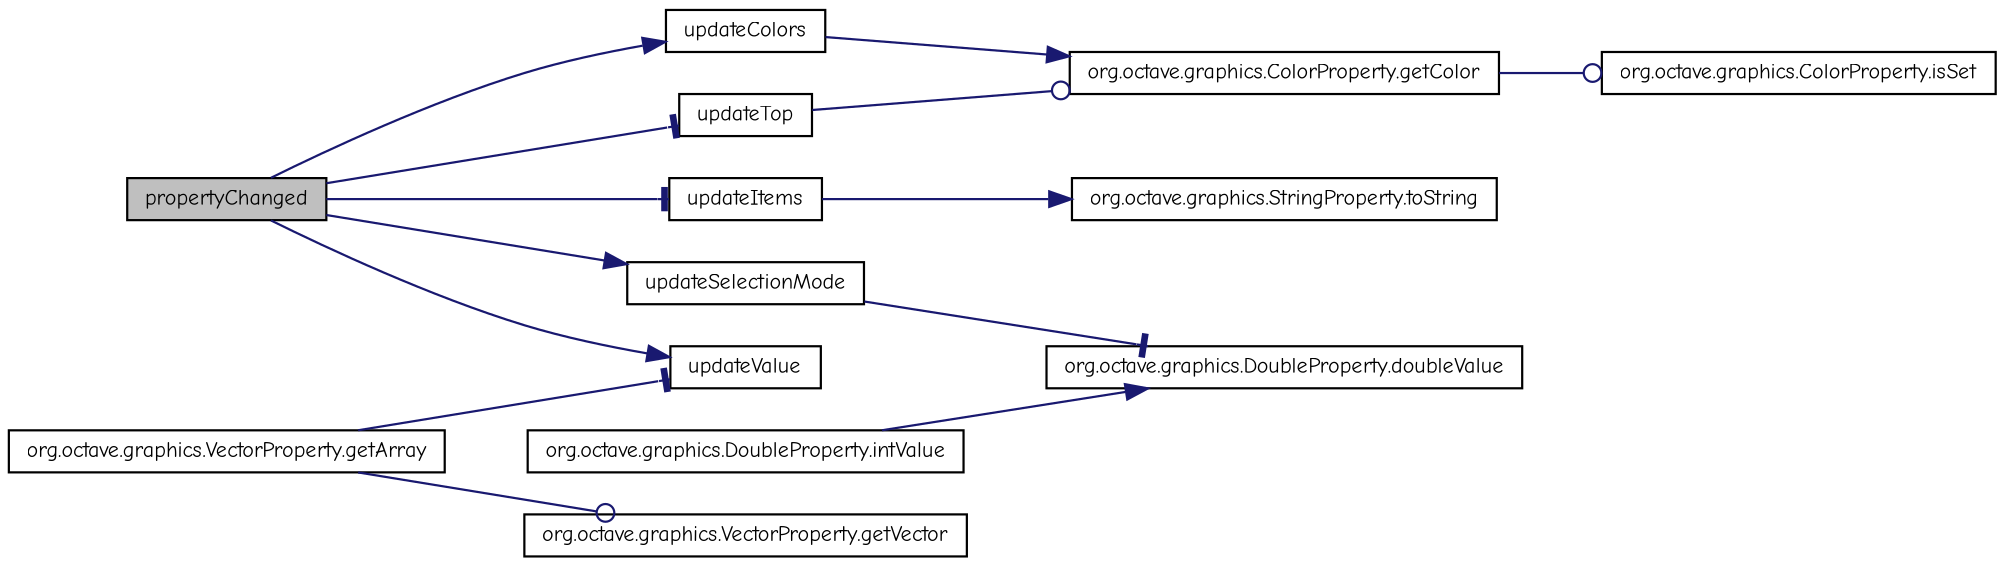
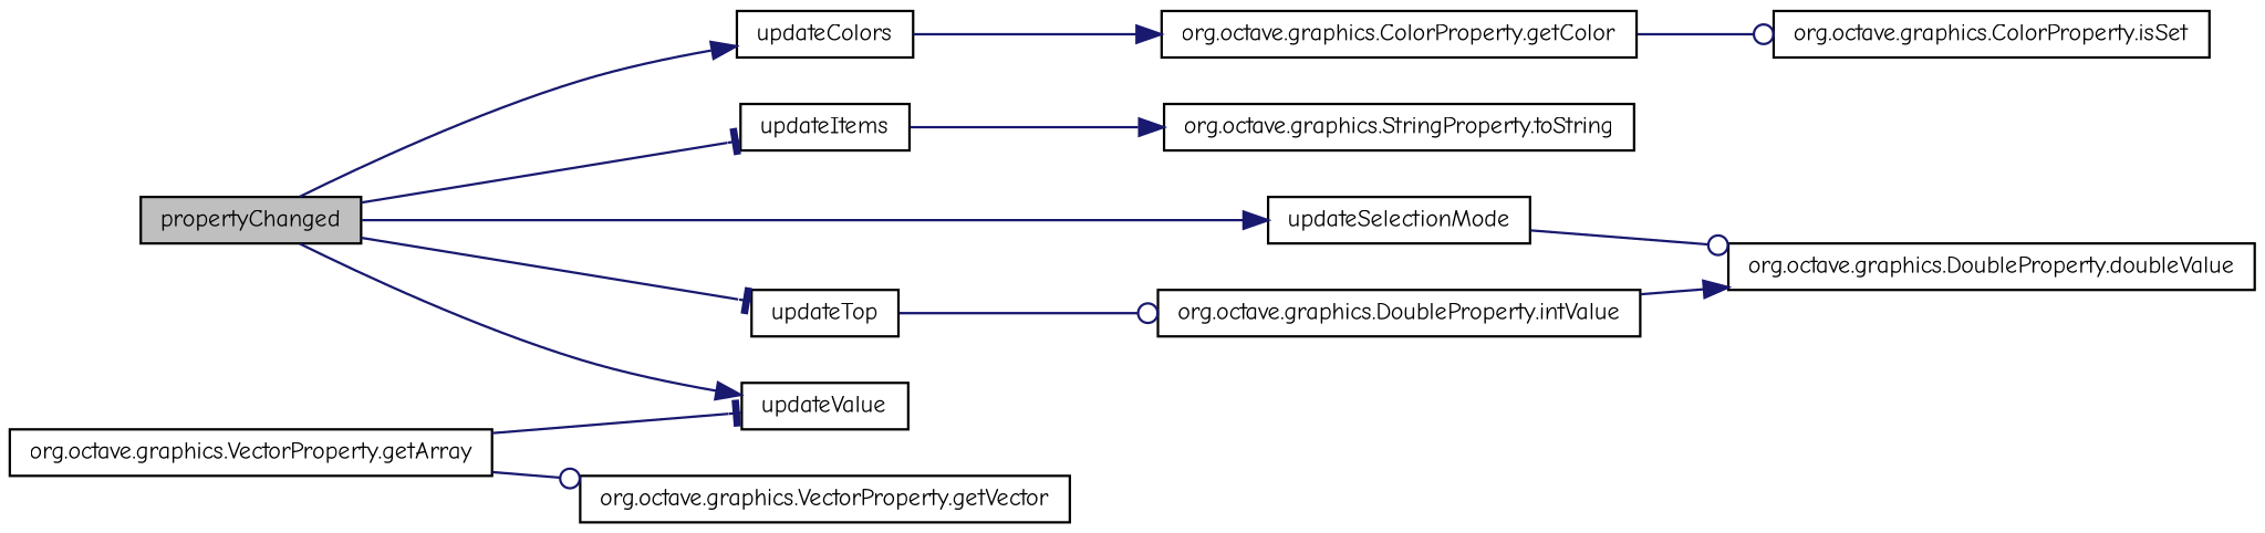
  digraph {
    fontname="Comic Neue"
    rankdir=LR
    node [color=black fillcolor=white fontname="Comic Neue" fontsize=10 shape=record style=filled]
    edge [arrowhead=normal color=midnightblue fontname="Comic Neue" fontsize=10 labelfontname=FreeSans labelfontsize=10 style=solid]
    n1 [fillcolor=grey75 fontcolor=black height=0.2 label=propertyChanged width=0.4]
    n2 [height=0.2 label=updateColors width=0.4]
    n3 [height=0.2 label=updateItems width=0.4]
    n4 [height=0.2 label=updateSelectionMode width=0.4]
    n5 [height=0.2 label=updateTop width=0.4]
    n6 [height=0.2 label=updateValue width=0.4]
    n7 [height=0.2 label="org.octave.graphics.ColorProperty.getColor" width=0.4]
    n8 [height=0.2 label="org.octave.graphics.StringProperty.toString" width=0.4]
    n9 [height=0.2 label="org.octave.graphics.DoubleProperty.doubleValue" width=0.4]
    n10 [height=0.2 label="org.octave.graphics.DoubleProperty.intValue" width=0.4]
    n11 [height=0.2 label="org.octave.graphics.ColorProperty.isSet" width=0.4]
    n12 [height=0.2 label="org.octave.graphics.VectorProperty.getArray" width=0.4]
    n13 [height=0.2 label="org.octave.graphics.VectorProperty.getVector" width=0.4]
    n1 -> n2
    n1 -> n3 [arrowhead=tee]
    n1 -> n4
    n1 -> n5 [arrowhead=tee]
    n1 -> n6
    n2 -> n7
    n3 -> n8
-   n4 -> n9 [arrowhead=tee]
-   n5 -> n7 [arrowhead=odot]
+   n4 -> n9 [arrowhead=odot]
+   n5 -> n10 [arrowhead=odot]
    n7 -> n11 [arrowhead=odot]
    n10 -> n9
    n12 -> n6 [arrowhead=tee]
    n12 -> n13 [arrowhead=odot]
  }
